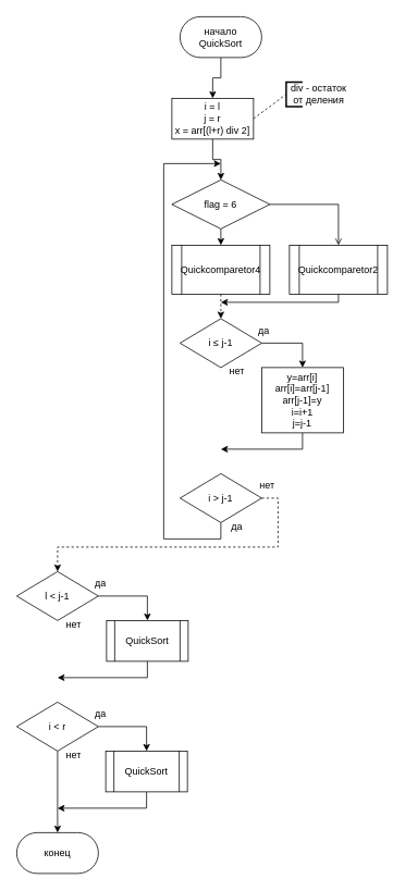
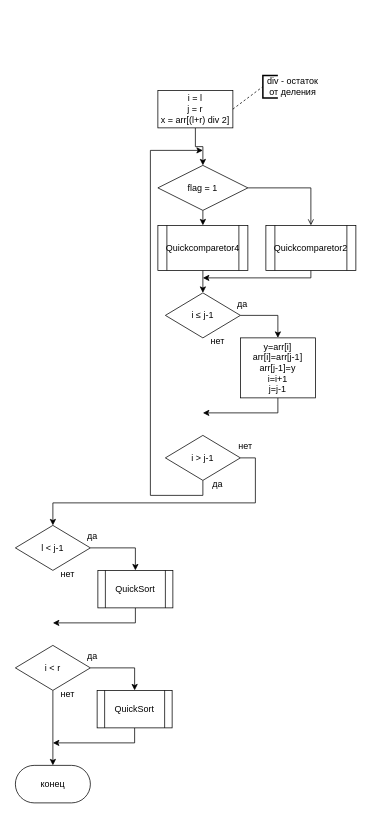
  <mxCell id="0" />
  <mxCell id="1" parent="0" />
- <mxCell id="2" style="edgeStyle=orthogonalEdgeStyle;rounded=0;orthogonalLoop=1;jettySize=auto;html=1;exitX=0.5;exitY=1;exitDx=0;exitDy=0;entryX=0.5;entryY=0;entryDx=0;entryDy=0;" parent="1" source="3" target="5" edge="1"><mxGeometry relative="1" as="geometry" /></mxCell>
- <mxCell id="3" value="начало&lt;br&gt;QuickSort" style="rounded=1;whiteSpace=wrap;html=1;arcSize=50;" parent="1" vertex="1"><mxGeometry x="220" y="20" width="100" height="50" as="geometry" /></mxCell>
  <mxCell id="4" style="edgeStyle=orthogonalEdgeStyle;rounded=0;orthogonalLoop=1;jettySize=auto;html=1;exitX=0.5;exitY=1;exitDx=0;exitDy=0;entryX=0.5;entryY=0;entryDx=0;entryDy=0;" edge="1" parent="1" source="5" target="36"><mxGeometry relative="1" as="geometry" /></mxCell>
  <mxCell id="5" value="&lt;div&gt;i = l&lt;/div&gt;&lt;div&gt;j = r&lt;/div&gt;&lt;div&gt;&lt;span style=&quot;background-color: initial;&quot;&gt;x = arr[(l+r) div 2]&lt;/span&gt;&lt;/div&gt;" style="rounded=0;whiteSpace=wrap;html=1;" parent="1" vertex="1"><mxGeometry x="210" y="120" width="100" height="50" as="geometry" /></mxCell>
  <mxCell id="6" value="" style="endArrow=none;dashed=1;html=1;rounded=0;exitX=1;exitY=0.5;exitDx=0;exitDy=0;" parent="1" source="5" edge="1"><mxGeometry width="50" height="50" relative="1" as="geometry"><mxPoint x="400" y="130" as="sourcePoint" /><mxPoint x="350" y="115" as="targetPoint" /></mxGeometry></mxCell>
  <mxCell id="7" value="" style="strokeWidth=2;html=1;shape=mxgraph.flowchart.annotation_1;align=left;pointerEvents=1;" parent="1" vertex="1"><mxGeometry x="350" y="100" width="20" height="30" as="geometry" /></mxCell>
  <mxCell id="8" value="div - остаток от деления" style="text;html=1;strokeColor=none;fillColor=none;align=center;verticalAlign=middle;whiteSpace=wrap;rounded=0;" parent="1" vertex="1"><mxGeometry x="350" y="100" width="80" height="30" as="geometry" /></mxCell>
  <mxCell id="9" style="edgeStyle=orthogonalEdgeStyle;rounded=0;orthogonalLoop=1;jettySize=auto;html=1;exitX=1;exitY=0.5;exitDx=0;exitDy=0;entryX=0.5;entryY=0;entryDx=0;entryDy=0;" parent="1" source="10" target="14" edge="1"><mxGeometry relative="1" as="geometry" /></mxCell>
  <mxCell id="10" value="i&amp;nbsp;≤&amp;nbsp;j-1" style="rhombus;whiteSpace=wrap;html=1;" parent="1" vertex="1"><mxGeometry x="220" y="390" width="100" height="60" as="geometry" /></mxCell>
  <mxCell id="11" value="да" style="text;html=1;strokeColor=none;fillColor=none;align=center;verticalAlign=middle;whiteSpace=wrap;rounded=0;" parent="1" vertex="1"><mxGeometry x="293" y="390" width="60" height="30" as="geometry" /></mxCell>
  <mxCell id="12" value="нет" style="text;html=1;strokeColor=none;fillColor=none;align=center;verticalAlign=middle;whiteSpace=wrap;rounded=0;" parent="1" vertex="1"><mxGeometry x="260" y="440" width="60" height="30" as="geometry" /></mxCell>
  <mxCell id="13" style="edgeStyle=orthogonalEdgeStyle;rounded=0;orthogonalLoop=1;jettySize=auto;html=1;exitX=0.5;exitY=1;exitDx=0;exitDy=0;" parent="1" source="14" edge="1"><mxGeometry relative="1" as="geometry"><mxPoint x="270" y="550" as="targetPoint" /><Array as="points"><mxPoint x="370" y="550" /></Array></mxGeometry></mxCell>
  <mxCell id="14" value="&lt;div&gt;y=arr[i]&lt;/div&gt;&lt;div&gt;&lt;span style=&quot;background-color: initial;&quot;&gt;arr[i]=arr[j-1]&lt;/span&gt;&lt;/div&gt;&lt;div&gt;arr[j-1]=y&lt;/div&gt;&lt;div&gt;i=i+1&lt;/div&gt;&lt;div&gt;j=j-1&lt;/div&gt;" style="rounded=0;whiteSpace=wrap;html=1;" parent="1" vertex="1"><mxGeometry x="320" y="450" width="100" height="80" as="geometry" /></mxCell>
  <mxCell id="15" style="edgeStyle=orthogonalEdgeStyle;rounded=0;orthogonalLoop=1;jettySize=auto;html=1;exitX=0.5;exitY=1;exitDx=0;exitDy=0;" parent="1" source="17" edge="1"><mxGeometry relative="1" as="geometry"><mxPoint x="270" y="200" as="targetPoint" /><Array as="points"><mxPoint x="270" y="660" /><mxPoint x="200" y="660" /><mxPoint x="200" y="200" /></Array></mxGeometry></mxCell>
- <mxCell id="16" style="edgeStyle=orthogonalEdgeStyle;rounded=0;orthogonalLoop=1;jettySize=auto;html=1;exitX=1;exitY=0.5;exitDx=0;exitDy=0;entryX=0.5;entryY=0;entryDx=0;entryDy=0;dashed=1;" parent="1" source="17" target="21" edge="1"><mxGeometry relative="1" as="geometry" /></mxCell>
+ <mxCell id="16" style="edgeStyle=orthogonalEdgeStyle;rounded=0;orthogonalLoop=1;jettySize=auto;html=1;exitX=1;exitY=0.5;exitDx=0;exitDy=0;entryX=0.5;entryY=0;entryDx=0;entryDy=0;" parent="1" source="17" target="21" edge="1"><mxGeometry relative="1" as="geometry" /></mxCell>
  <mxCell id="17" value="i &amp;gt; j-1" style="rhombus;whiteSpace=wrap;html=1;" parent="1" vertex="1"><mxGeometry x="220" y="580" width="100" height="60" as="geometry" /></mxCell>
  <mxCell id="18" value="нет" style="text;html=1;strokeColor=none;fillColor=none;align=center;verticalAlign=middle;whiteSpace=wrap;rounded=0;" parent="1" vertex="1"><mxGeometry x="297" y="580" width="60" height="30" as="geometry" /></mxCell>
  <mxCell id="19" value="да" style="text;html=1;strokeColor=none;fillColor=none;align=center;verticalAlign=middle;whiteSpace=wrap;rounded=0;" parent="1" vertex="1"><mxGeometry x="260" y="630" width="60" height="30" as="geometry" /></mxCell>
  <mxCell id="20" style="edgeStyle=orthogonalEdgeStyle;rounded=0;orthogonalLoop=1;jettySize=auto;html=1;exitX=1;exitY=0.5;exitDx=0;exitDy=0;entryX=0.5;entryY=0;entryDx=0;entryDy=0;" parent="1" source="21" target="25" edge="1"><mxGeometry relative="1" as="geometry" /></mxCell>
  <mxCell id="21" value="l &amp;lt; j-1" style="rhombus;whiteSpace=wrap;html=1;" parent="1" vertex="1"><mxGeometry x="20" y="700" width="100" height="60" as="geometry" /></mxCell>
  <mxCell id="22" value="да" style="text;html=1;strokeColor=none;fillColor=none;align=center;verticalAlign=middle;whiteSpace=wrap;rounded=0;" parent="1" vertex="1"><mxGeometry x="93" y="700" width="60" height="30" as="geometry" /></mxCell>
  <mxCell id="23" value="нет" style="text;html=1;strokeColor=none;fillColor=none;align=center;verticalAlign=middle;whiteSpace=wrap;rounded=0;" parent="1" vertex="1"><mxGeometry x="60" y="750" width="60" height="30" as="geometry" /></mxCell>
  <mxCell id="24" style="edgeStyle=orthogonalEdgeStyle;rounded=0;orthogonalLoop=1;jettySize=auto;html=1;exitX=0.5;exitY=1;exitDx=0;exitDy=0;" parent="1" source="25" edge="1"><mxGeometry relative="1" as="geometry"><mxPoint x="70" y="830" as="targetPoint" /><Array as="points"><mxPoint x="180" y="830" /></Array></mxGeometry></mxCell>
  <mxCell id="25" value="QuickSort" style="shape=process;whiteSpace=wrap;html=1;backgroundOutline=1;" parent="1" vertex="1"><mxGeometry x="130" y="760" width="100" height="50" as="geometry" /></mxCell>
  <mxCell id="26" style="edgeStyle=orthogonalEdgeStyle;rounded=0;orthogonalLoop=1;jettySize=auto;html=1;exitX=1;exitY=0.5;exitDx=0;exitDy=0;entryX=0.5;entryY=0;entryDx=0;entryDy=0;" parent="1" source="28" target="32" edge="1"><mxGeometry relative="1" as="geometry" /></mxCell>
  <mxCell id="27" style="edgeStyle=orthogonalEdgeStyle;rounded=0;orthogonalLoop=1;jettySize=auto;html=1;exitX=0.5;exitY=1;exitDx=0;exitDy=0;entryX=0.5;entryY=0;entryDx=0;entryDy=0;" parent="1" source="28" target="33" edge="1"><mxGeometry relative="1" as="geometry" /></mxCell>
  <mxCell id="28" value="i &amp;lt; r" style="rhombus;whiteSpace=wrap;html=1;" parent="1" vertex="1"><mxGeometry x="20" y="860" width="100" height="60" as="geometry" /></mxCell>
  <mxCell id="29" value="да" style="text;html=1;strokeColor=none;fillColor=none;align=center;verticalAlign=middle;whiteSpace=wrap;rounded=0;" parent="1" vertex="1"><mxGeometry x="93" y="860" width="60" height="30" as="geometry" /></mxCell>
  <mxCell id="30" value="нет" style="text;html=1;strokeColor=none;fillColor=none;align=center;verticalAlign=middle;whiteSpace=wrap;rounded=0;" parent="1" vertex="1"><mxGeometry x="60" y="910" width="60" height="30" as="geometry" /></mxCell>
  <mxCell id="31" style="edgeStyle=orthogonalEdgeStyle;rounded=0;orthogonalLoop=1;jettySize=auto;html=1;exitX=0.5;exitY=1;exitDx=0;exitDy=0;" parent="1" source="32" edge="1"><mxGeometry relative="1" as="geometry"><mxPoint x="70" y="990" as="targetPoint" /><Array as="points"><mxPoint x="179" y="990" /></Array></mxGeometry></mxCell>
  <mxCell id="32" value="QuickSort" style="shape=process;whiteSpace=wrap;html=1;backgroundOutline=1;" parent="1" vertex="1"><mxGeometry x="129" y="920" width="100" height="50" as="geometry" /></mxCell>
  <mxCell id="33" value="конец" style="rounded=1;whiteSpace=wrap;html=1;arcSize=50;" parent="1" vertex="1"><mxGeometry x="20" y="1020" width="100" height="50" as="geometry" /></mxCell>
  <mxCell id="34" style="edgeStyle=orthogonalEdgeStyle;rounded=0;orthogonalLoop=1;jettySize=auto;html=1;exitX=1;exitY=0.5;exitDx=0;exitDy=0;endArrow=open;" edge="1" parent="1" source="36" target="40"><mxGeometry relative="1" as="geometry" /></mxCell>
  <mxCell id="35" style="edgeStyle=orthogonalEdgeStyle;rounded=0;orthogonalLoop=1;jettySize=auto;html=1;exitX=0.5;exitY=1;exitDx=0;exitDy=0;entryX=0.5;entryY=0;entryDx=0;entryDy=0;" edge="1" parent="1" source="36" target="38"><mxGeometry relative="1" as="geometry" /></mxCell>
- <mxCell id="36" value="flag = 6" style="rhombus;whiteSpace=wrap;html=1;" vertex="1" parent="1"><mxGeometry x="210" y="220" width="120" height="60" as="geometry" /></mxCell>
- <mxCell id="37" style="edgeStyle=orthogonalEdgeStyle;rounded=0;orthogonalLoop=1;jettySize=auto;html=1;exitX=0.5;exitY=1;exitDx=0;exitDy=0;entryX=0.5;entryY=0;entryDx=0;entryDy=0;dashed=1;" edge="1" parent="1" source="38" target="10"><mxGeometry relative="1" as="geometry" /></mxCell>
+ <mxCell id="36" value="flag = 1" style="rhombus;whiteSpace=wrap;html=1;" vertex="1" parent="1"><mxGeometry x="210" y="220" width="120" height="60" as="geometry" /></mxCell>
+ <mxCell id="37" style="edgeStyle=orthogonalEdgeStyle;rounded=0;orthogonalLoop=1;jettySize=auto;html=1;exitX=0.5;exitY=1;exitDx=0;exitDy=0;entryX=0.5;entryY=0;entryDx=0;entryDy=0;" edge="1" parent="1" source="38" target="10"><mxGeometry relative="1" as="geometry" /></mxCell>
  <mxCell id="38" value="Quickcomparetor4" style="shape=process;whiteSpace=wrap;html=1;backgroundOutline=1;" vertex="1" parent="1"><mxGeometry x="210" y="300" width="120" height="60" as="geometry" /></mxCell>
  <mxCell id="39" style="edgeStyle=orthogonalEdgeStyle;rounded=0;orthogonalLoop=1;jettySize=auto;html=1;exitX=0.5;exitY=1;exitDx=0;exitDy=0;" edge="1" parent="1" source="40"><mxGeometry relative="1" as="geometry"><mxPoint x="270" y="370" as="targetPoint" /><Array as="points"><mxPoint x="414" y="370" /><mxPoint x="270" y="370" /></Array></mxGeometry></mxCell>
  <mxCell id="40" value="Quickcomparetor2" style="shape=process;whiteSpace=wrap;html=1;backgroundOutline=1;" vertex="1" parent="1"><mxGeometry x="354" y="300" width="120" height="60" as="geometry" /></mxCell>
